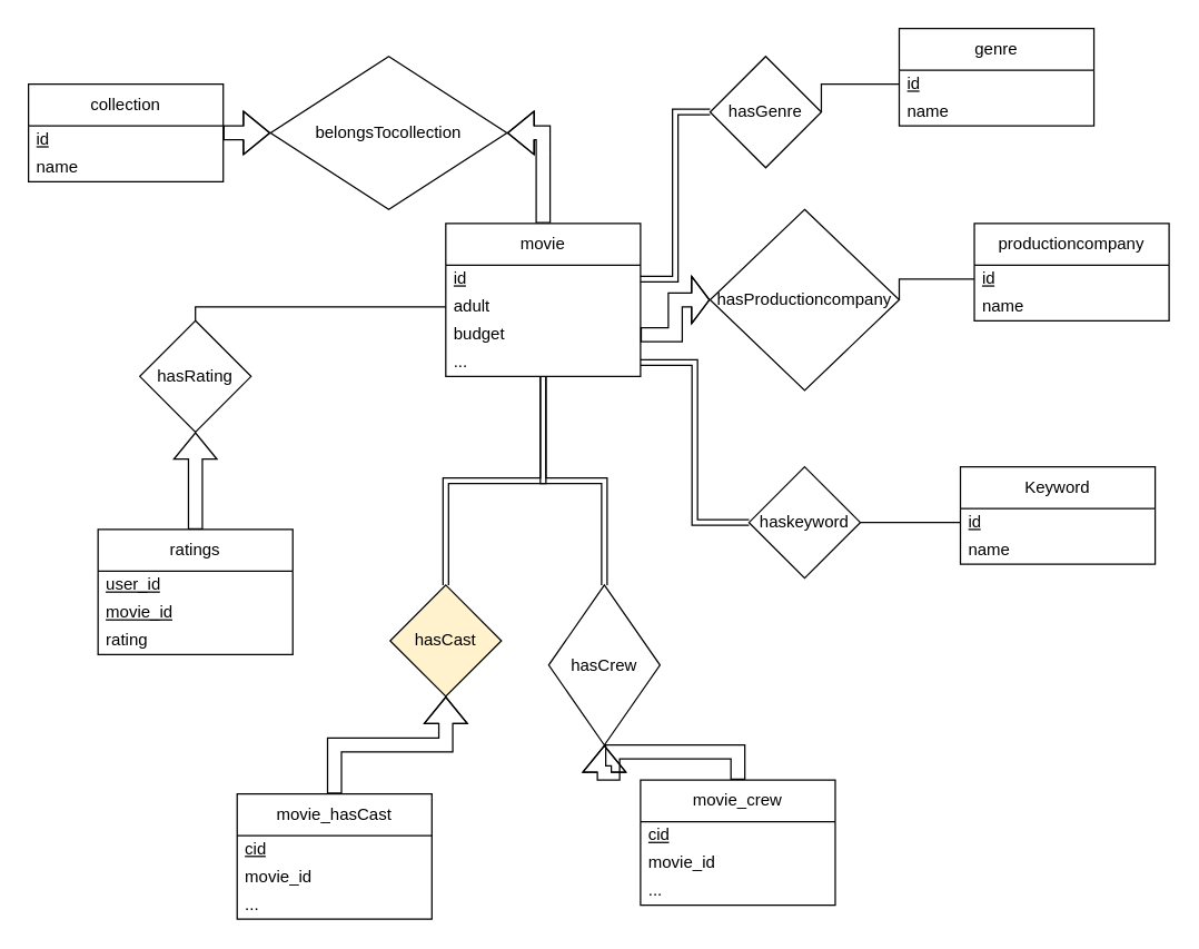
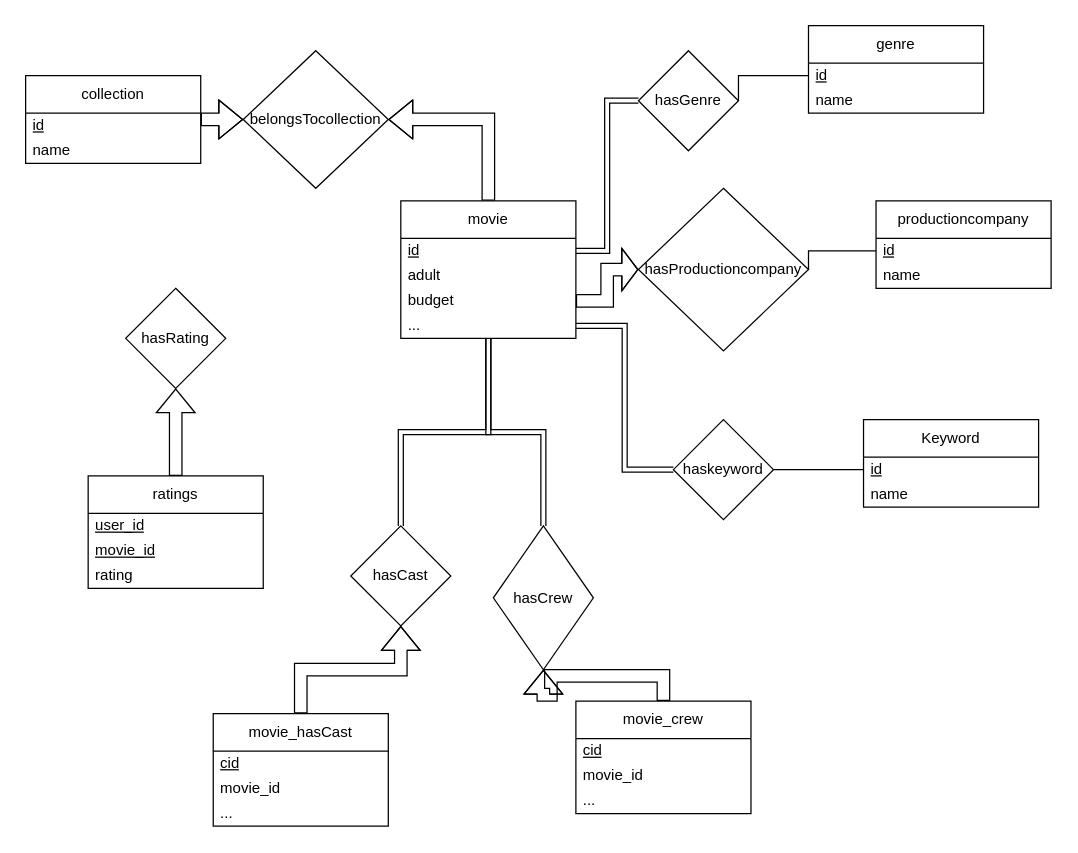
  <mxCell id="0" />
  <mxCell id="1" parent="0" />
  <mxCell id="2" style="rounded=0;orthogonalLoop=1;jettySize=auto;html=1;exitX=0.5;exitY=1;exitDx=0;exitDy=0;entryX=0.5;entryY=0;entryDx=0;entryDy=0;edgeStyle=orthogonalEdgeStyle;shape=link;" parent="1" source="5" target="10" edge="1"><mxGeometry relative="1" as="geometry" /></mxCell>
  <mxCell id="3" style="edgeStyle=orthogonalEdgeStyle;rounded=0;orthogonalLoop=1;jettySize=auto;html=1;entryX=0.5;entryY=0;entryDx=0;entryDy=0;shape=link;" parent="1" source="5" target="21" edge="1"><mxGeometry relative="1" as="geometry" /></mxCell>
  <mxCell id="4" style="edgeStyle=orthogonalEdgeStyle;rounded=0;orthogonalLoop=1;jettySize=auto;html=1;exitX=0.5;exitY=0;exitDx=0;exitDy=0;entryX=1;entryY=0.5;entryDx=0;entryDy=0;shape=flexArrow;" edge="1" parent="1" source="5" target="43"><mxGeometry relative="1" as="geometry" /></mxCell>
  <mxCell id="5" value="movie" style="swimlane;fontStyle=0;childLayout=stackLayout;horizontal=1;startSize=30;horizontalStack=0;resizeParent=1;resizeParentMax=0;resizeLast=0;collapsible=1;marginBottom=0;whiteSpace=wrap;html=1;" parent="1" vertex="1"><mxGeometry x="320" y="160" width="140" height="110" as="geometry" /></mxCell>
  <mxCell id="6" value="&lt;u&gt;id&lt;/u&gt;" style="text;strokeColor=none;fillColor=none;align=left;verticalAlign=middle;spacingLeft=4;spacingRight=4;overflow=hidden;points=[[0,0.5],[1,0.5]];portConstraint=eastwest;rotatable=0;whiteSpace=wrap;html=1;" parent="5" vertex="1"><mxGeometry y="30" width="140" height="20" as="geometry" /></mxCell>
  <mxCell id="7" value="adult" style="text;strokeColor=none;fillColor=none;align=left;verticalAlign=middle;spacingLeft=4;spacingRight=4;overflow=hidden;points=[[0,0.5],[1,0.5]];portConstraint=eastwest;rotatable=0;whiteSpace=wrap;html=1;" parent="5" vertex="1"><mxGeometry y="50" width="140" height="20" as="geometry" /></mxCell>
  <mxCell id="8" value="budget" style="text;strokeColor=none;fillColor=none;align=left;verticalAlign=middle;spacingLeft=4;spacingRight=4;overflow=hidden;points=[[0,0.5],[1,0.5]];portConstraint=eastwest;rotatable=0;whiteSpace=wrap;html=1;" parent="5" vertex="1"><mxGeometry y="70" width="140" height="20" as="geometry" /></mxCell>
  <mxCell id="9" value="..." style="text;strokeColor=none;fillColor=none;align=left;verticalAlign=middle;spacingLeft=4;spacingRight=4;overflow=hidden;points=[[0,0.5],[1,0.5]];portConstraint=eastwest;rotatable=0;whiteSpace=wrap;html=1;" parent="5" vertex="1"><mxGeometry y="90" width="140" height="20" as="geometry" /></mxCell>
- <mxCell id="10" value="hasCast" style="rhombus;whiteSpace=wrap;html=1;fillColor=#fff2cc;" parent="1" vertex="1"><mxGeometry x="280" y="420" width="80" height="80" as="geometry" /></mxCell>
+ <mxCell id="10" value="hasCast" style="rhombus;whiteSpace=wrap;html=1;" parent="1" vertex="1"><mxGeometry x="280" y="420" width="80" height="80" as="geometry" /></mxCell>
  <mxCell id="11" style="edgeStyle=orthogonalEdgeStyle;rounded=0;orthogonalLoop=1;jettySize=auto;html=1;exitX=0.5;exitY=0;exitDx=0;exitDy=0;entryX=0.5;entryY=1;entryDx=0;entryDy=0;shape=flexArrow;" parent="1" source="12" target="10" edge="1"><mxGeometry relative="1" as="geometry" /></mxCell>
  <mxCell id="12" value="movie_hasCast" style="swimlane;fontStyle=0;childLayout=stackLayout;horizontal=1;startSize=30;horizontalStack=0;resizeParent=1;resizeParentMax=0;resizeLast=0;collapsible=1;marginBottom=0;whiteSpace=wrap;html=1;" parent="1" vertex="1"><mxGeometry x="170" y="570" width="140" height="90" as="geometry" /></mxCell>
  <mxCell id="13" value="&lt;u&gt;cid&lt;/u&gt;" style="text;strokeColor=none;fillColor=none;align=left;verticalAlign=middle;spacingLeft=4;spacingRight=4;overflow=hidden;points=[[0,0.5],[1,0.5]];portConstraint=eastwest;rotatable=0;whiteSpace=wrap;html=1;" parent="12" vertex="1"><mxGeometry y="30" width="140" height="20" as="geometry" /></mxCell>
  <mxCell id="14" value="movie_id" style="text;strokeColor=none;fillColor=none;align=left;verticalAlign=middle;spacingLeft=4;spacingRight=4;overflow=hidden;points=[[0,0.5],[1,0.5]];portConstraint=eastwest;rotatable=0;whiteSpace=wrap;html=1;" parent="12" vertex="1"><mxGeometry y="50" width="140" height="20" as="geometry" /></mxCell>
  <mxCell id="15" value="..." style="text;strokeColor=none;fillColor=none;align=left;verticalAlign=middle;spacingLeft=4;spacingRight=4;overflow=hidden;points=[[0,0.5],[1,0.5]];portConstraint=eastwest;rotatable=0;whiteSpace=wrap;html=1;" parent="12" vertex="1"><mxGeometry y="70" width="140" height="20" as="geometry" /></mxCell>
  <mxCell id="16" value="" style="edgeStyle=orthogonalEdgeStyle;rounded=0;orthogonalLoop=1;jettySize=auto;html=1;shape=flexArrow;" parent="1" source="17" target="21" edge="1"><mxGeometry relative="1" as="geometry" /></mxCell>
  <mxCell id="17" value="movie_crew" style="swimlane;fontStyle=0;childLayout=stackLayout;horizontal=1;startSize=30;horizontalStack=0;resizeParent=1;resizeParentMax=0;resizeLast=0;collapsible=1;marginBottom=0;whiteSpace=wrap;html=1;" parent="1" vertex="1"><mxGeometry x="460" y="560" width="140" height="90" as="geometry" /></mxCell>
  <mxCell id="18" value="&lt;u&gt;cid&lt;/u&gt;" style="text;strokeColor=none;fillColor=none;align=left;verticalAlign=middle;spacingLeft=4;spacingRight=4;overflow=hidden;points=[[0,0.5],[1,0.5]];portConstraint=eastwest;rotatable=0;whiteSpace=wrap;html=1;" parent="17" vertex="1"><mxGeometry y="30" width="140" height="20" as="geometry" /></mxCell>
  <mxCell id="19" value="movie_id" style="text;strokeColor=none;fillColor=none;align=left;verticalAlign=middle;spacingLeft=4;spacingRight=4;overflow=hidden;points=[[0,0.5],[1,0.5]];portConstraint=eastwest;rotatable=0;whiteSpace=wrap;html=1;" parent="17" vertex="1"><mxGeometry y="50" width="140" height="20" as="geometry" /></mxCell>
  <mxCell id="20" value="..." style="text;strokeColor=none;fillColor=none;align=left;verticalAlign=middle;spacingLeft=4;spacingRight=4;overflow=hidden;points=[[0,0.5],[1,0.5]];portConstraint=eastwest;rotatable=0;whiteSpace=wrap;html=1;" parent="17" vertex="1"><mxGeometry y="70" width="140" height="20" as="geometry" /></mxCell>
  <mxCell id="21" value="hasCrew" style="rhombus;whiteSpace=wrap;html=1;" parent="1" vertex="1"><mxGeometry x="394" y="420" width="80" height="115" as="geometry" /></mxCell>
  <mxCell id="22" value="" style="edgeStyle=orthogonalEdgeStyle;rounded=0;orthogonalLoop=1;jettySize=auto;html=1;shape=flexArrow;" edge="1" parent="1" source="23" target="43"><mxGeometry relative="1" as="geometry" /></mxCell>
  <mxCell id="23" value="collection" style="swimlane;fontStyle=0;childLayout=stackLayout;horizontal=1;startSize=30;horizontalStack=0;resizeParent=1;resizeParentMax=0;resizeLast=0;collapsible=1;marginBottom=0;whiteSpace=wrap;html=1;" parent="1" vertex="1"><mxGeometry y="60" width="140" height="70" as="geometry" x="20" /></mxCell>
  <mxCell id="24" value="&lt;u&gt;id&lt;/u&gt;" style="text;strokeColor=none;fillColor=none;align=left;verticalAlign=middle;spacingLeft=4;spacingRight=4;overflow=hidden;points=[[0,0.5],[1,0.5]];portConstraint=eastwest;rotatable=0;whiteSpace=wrap;html=1;" parent="23" vertex="1"><mxGeometry y="30" width="140" height="20" as="geometry" /></mxCell>
  <mxCell id="25" value="name" style="text;strokeColor=none;fillColor=none;align=left;verticalAlign=middle;spacingLeft=4;spacingRight=4;overflow=hidden;points=[[0,0.5],[1,0.5]];portConstraint=eastwest;rotatable=0;whiteSpace=wrap;html=1;" parent="23" vertex="1"><mxGeometry y="50" width="140" height="20" as="geometry" /></mxCell>
  <mxCell id="26" value="genre" style="swimlane;fontStyle=0;childLayout=stackLayout;horizontal=1;startSize=30;horizontalStack=0;resizeParent=1;resizeParentMax=0;resizeLast=0;collapsible=1;marginBottom=0;whiteSpace=wrap;html=1;" parent="1" vertex="1"><mxGeometry x="646" y="20" width="140" height="70" as="geometry" /></mxCell>
  <mxCell id="27" value="&lt;u&gt;id&lt;/u&gt;" style="text;strokeColor=none;fillColor=none;align=left;verticalAlign=middle;spacingLeft=4;spacingRight=4;overflow=hidden;points=[[0,0.5],[1,0.5]];portConstraint=eastwest;rotatable=0;whiteSpace=wrap;html=1;" parent="26" vertex="1"><mxGeometry y="30" width="140" height="20" as="geometry" /></mxCell>
  <mxCell id="28" value="name" style="text;strokeColor=none;fillColor=none;align=left;verticalAlign=middle;spacingLeft=4;spacingRight=4;overflow=hidden;points=[[0,0.5],[1,0.5]];portConstraint=eastwest;rotatable=0;whiteSpace=wrap;html=1;" parent="26" vertex="1"><mxGeometry y="50" width="140" height="20" as="geometry" /></mxCell>
  <mxCell id="29" value="productioncompany" style="swimlane;fontStyle=0;childLayout=stackLayout;horizontal=1;startSize=30;horizontalStack=0;resizeParent=1;resizeParentMax=0;resizeLast=0;collapsible=1;marginBottom=0;whiteSpace=wrap;html=1;" parent="1" vertex="1"><mxGeometry x="700" y="160" width="140" height="70" as="geometry" /></mxCell>
  <mxCell id="30" value="&lt;u&gt;id&lt;/u&gt;" style="text;strokeColor=none;fillColor=none;align=left;verticalAlign=middle;spacingLeft=4;spacingRight=4;overflow=hidden;points=[[0,0.5],[1,0.5]];portConstraint=eastwest;rotatable=0;whiteSpace=wrap;html=1;" parent="29" vertex="1"><mxGeometry y="30" width="140" height="20" as="geometry" /></mxCell>
  <mxCell id="31" value="name" style="text;strokeColor=none;fillColor=none;align=left;verticalAlign=middle;spacingLeft=4;spacingRight=4;overflow=hidden;points=[[0,0.5],[1,0.5]];portConstraint=eastwest;rotatable=0;whiteSpace=wrap;html=1;" parent="29" vertex="1"><mxGeometry y="50" width="140" height="20" as="geometry" /></mxCell>
  <mxCell id="32" value="Keyword" style="swimlane;fontStyle=0;childLayout=stackLayout;horizontal=1;startSize=30;horizontalStack=0;resizeParent=1;resizeParentMax=0;resizeLast=0;collapsible=1;marginBottom=0;whiteSpace=wrap;html=1;" parent="1" vertex="1"><mxGeometry x="690" y="335" width="140" height="70" as="geometry" /></mxCell>
  <mxCell id="33" value="&lt;u&gt;id&lt;/u&gt;" style="text;strokeColor=none;fillColor=none;align=left;verticalAlign=middle;spacingLeft=4;spacingRight=4;overflow=hidden;points=[[0,0.5],[1,0.5]];portConstraint=eastwest;rotatable=0;whiteSpace=wrap;html=1;" parent="32" vertex="1"><mxGeometry y="30" width="140" height="20" as="geometry" /></mxCell>
  <mxCell id="34" value="name" style="text;strokeColor=none;fillColor=none;align=left;verticalAlign=middle;spacingLeft=4;spacingRight=4;overflow=hidden;points=[[0,0.5],[1,0.5]];portConstraint=eastwest;rotatable=0;whiteSpace=wrap;html=1;" parent="32" vertex="1"><mxGeometry y="50" width="140" height="20" as="geometry" /></mxCell>
  <mxCell id="35" style="edgeStyle=orthogonalEdgeStyle;rounded=0;orthogonalLoop=1;jettySize=auto;html=1;exitX=0.5;exitY=0;exitDx=0;exitDy=0;entryX=0.5;entryY=1;entryDx=0;entryDy=0;shape=flexArrow;" edge="1" parent="1" source="36" target="50"><mxGeometry relative="1" as="geometry" /></mxCell>
  <mxCell id="36" value="ratings" style="swimlane;fontStyle=0;childLayout=stackLayout;horizontal=1;startSize=30;horizontalStack=0;resizeParent=1;resizeParentMax=0;resizeLast=0;collapsible=1;marginBottom=0;whiteSpace=wrap;html=1;" parent="1" vertex="1"><mxGeometry x="70" y="380" width="140" height="90" as="geometry" /></mxCell>
  <mxCell id="37" value="&lt;u&gt;user_id&lt;/u&gt;" style="text;strokeColor=none;fillColor=none;align=left;verticalAlign=middle;spacingLeft=4;spacingRight=4;overflow=hidden;points=[[0,0.5],[1,0.5]];portConstraint=eastwest;rotatable=0;whiteSpace=wrap;html=1;" parent="36" vertex="1"><mxGeometry y="30" width="140" height="20" as="geometry" /></mxCell>
  <mxCell id="38" value="&lt;u&gt;movie_id&lt;/u&gt;" style="text;strokeColor=none;fillColor=none;align=left;verticalAlign=middle;spacingLeft=4;spacingRight=4;overflow=hidden;points=[[0,0.5],[1,0.5]];portConstraint=eastwest;rotatable=0;whiteSpace=wrap;html=1;" parent="36" vertex="1"><mxGeometry y="50" width="140" height="20" as="geometry" /></mxCell>
  <mxCell id="39" value="rating" style="text;strokeColor=none;fillColor=none;align=left;verticalAlign=middle;spacingLeft=4;spacingRight=4;overflow=hidden;points=[[0,0.5],[1,0.5]];portConstraint=eastwest;rotatable=0;whiteSpace=wrap;html=1;" parent="36" vertex="1"><mxGeometry y="70" width="140" height="20" as="geometry" /></mxCell>
  <mxCell id="40" value="hasGenre" style="rhombus;whiteSpace=wrap;html=1;" parent="1" vertex="1"><mxGeometry x="510" y="40" width="80" height="80" as="geometry" /></mxCell>
  <mxCell id="41" value="haskeyword" style="rhombus;whiteSpace=wrap;html=1;" parent="1" vertex="1"><mxGeometry x="538" y="335" width="80" height="80" as="geometry" /></mxCell>
  <mxCell id="42" value="hasProductioncompany" style="rhombus;whiteSpace=wrap;html=1;" parent="1" vertex="1"><mxGeometry x="510" y="150" width="136" height="130" as="geometry" /></mxCell>
- <mxCell id="43" value="belongsTocollection" style="rhombus;whiteSpace=wrap;html=1;" parent="1" vertex="1"><mxGeometry x="194" y="40" width="170" height="110" as="geometry" /></mxCell>
+ <mxCell id="43" value="belongsTocollection" style="rhombus;whiteSpace=wrap;html=1;" parent="1" vertex="1"><mxGeometry x="194" y="40" width="116" height="110" as="geometry" /></mxCell>
  <mxCell id="44" style="edgeStyle=orthogonalEdgeStyle;rounded=0;orthogonalLoop=1;jettySize=auto;html=1;exitX=1;exitY=0.5;exitDx=0;exitDy=0;entryX=0;entryY=0.5;entryDx=0;entryDy=0;shape=link;" parent="1" source="6" target="40" edge="1"><mxGeometry relative="1" as="geometry" /></mxCell>
  <mxCell id="45" value="" style="endArrow=none;html=1;rounded=0;entryX=0;entryY=0.5;entryDx=0;entryDy=0;exitX=1;exitY=0.5;exitDx=0;exitDy=0;" parent="1" source="40" target="27" edge="1"><mxGeometry width="50" height="50" relative="1" as="geometry"><mxPoint x="550" y="150" as="sourcePoint" /><mxPoint x="600" y="100" as="targetPoint" /><Array as="points"><mxPoint x="590" y="60" /></Array></mxGeometry></mxCell>
  <mxCell id="46" style="edgeStyle=orthogonalEdgeStyle;rounded=0;orthogonalLoop=1;jettySize=auto;html=1;exitX=1;exitY=0.5;exitDx=0;exitDy=0;entryX=0;entryY=0.5;entryDx=0;entryDy=0;shape=flexArrow;endWidth=23;endSize=3.93;" edge="1" parent="1" source="8" target="42"><mxGeometry relative="1" as="geometry" /></mxCell>
  <mxCell id="47" value="" style="endArrow=none;html=1;rounded=0;entryX=0;entryY=0.5;entryDx=0;entryDy=0;exitX=1;exitY=0.5;exitDx=0;exitDy=0;" edge="1" parent="1" source="42" target="30"><mxGeometry width="50" height="50" relative="1" as="geometry"><mxPoint x="410" y="150" as="sourcePoint" /><mxPoint x="460" y="100" as="targetPoint" /><Array as="points"><mxPoint x="646" y="200" /></Array></mxGeometry></mxCell>
  <mxCell id="48" style="edgeStyle=orthogonalEdgeStyle;rounded=0;orthogonalLoop=1;jettySize=auto;html=1;exitX=1;exitY=0.5;exitDx=0;exitDy=0;entryX=0;entryY=0.5;entryDx=0;entryDy=0;shape=link;" edge="1" parent="1" source="9" target="41"><mxGeometry relative="1" as="geometry" /></mxCell>
  <mxCell id="49" value="" style="endArrow=none;html=1;rounded=0;entryX=0;entryY=0.5;entryDx=0;entryDy=0;exitX=1;exitY=0.5;exitDx=0;exitDy=0;" edge="1" parent="1" source="41" target="33"><mxGeometry width="50" height="50" relative="1" as="geometry"><mxPoint x="410" y="350" as="sourcePoint" /><mxPoint x="460" y="300" as="targetPoint" /></mxGeometry></mxCell>
  <mxCell id="50" value="hasRating" style="rhombus;whiteSpace=wrap;html=1;" vertex="1" parent="1"><mxGeometry x="100" y="230" width="80" height="80" as="geometry" /></mxCell>
- <mxCell id="51" value="" style="endArrow=none;html=1;rounded=0;exitX=0.5;exitY=0;exitDx=0;exitDy=0;entryX=0;entryY=0.5;entryDx=0;entryDy=0;" edge="1" parent="1" source="50" target="7"><mxGeometry width="50" height="50" relative="1" as="geometry"><mxPoint x="410" y="350" as="sourcePoint" /><mxPoint x="460" y="300" as="targetPoint" /><Array as="points"><mxPoint x="140" y="220" /></Array></mxGeometry></mxCell>
